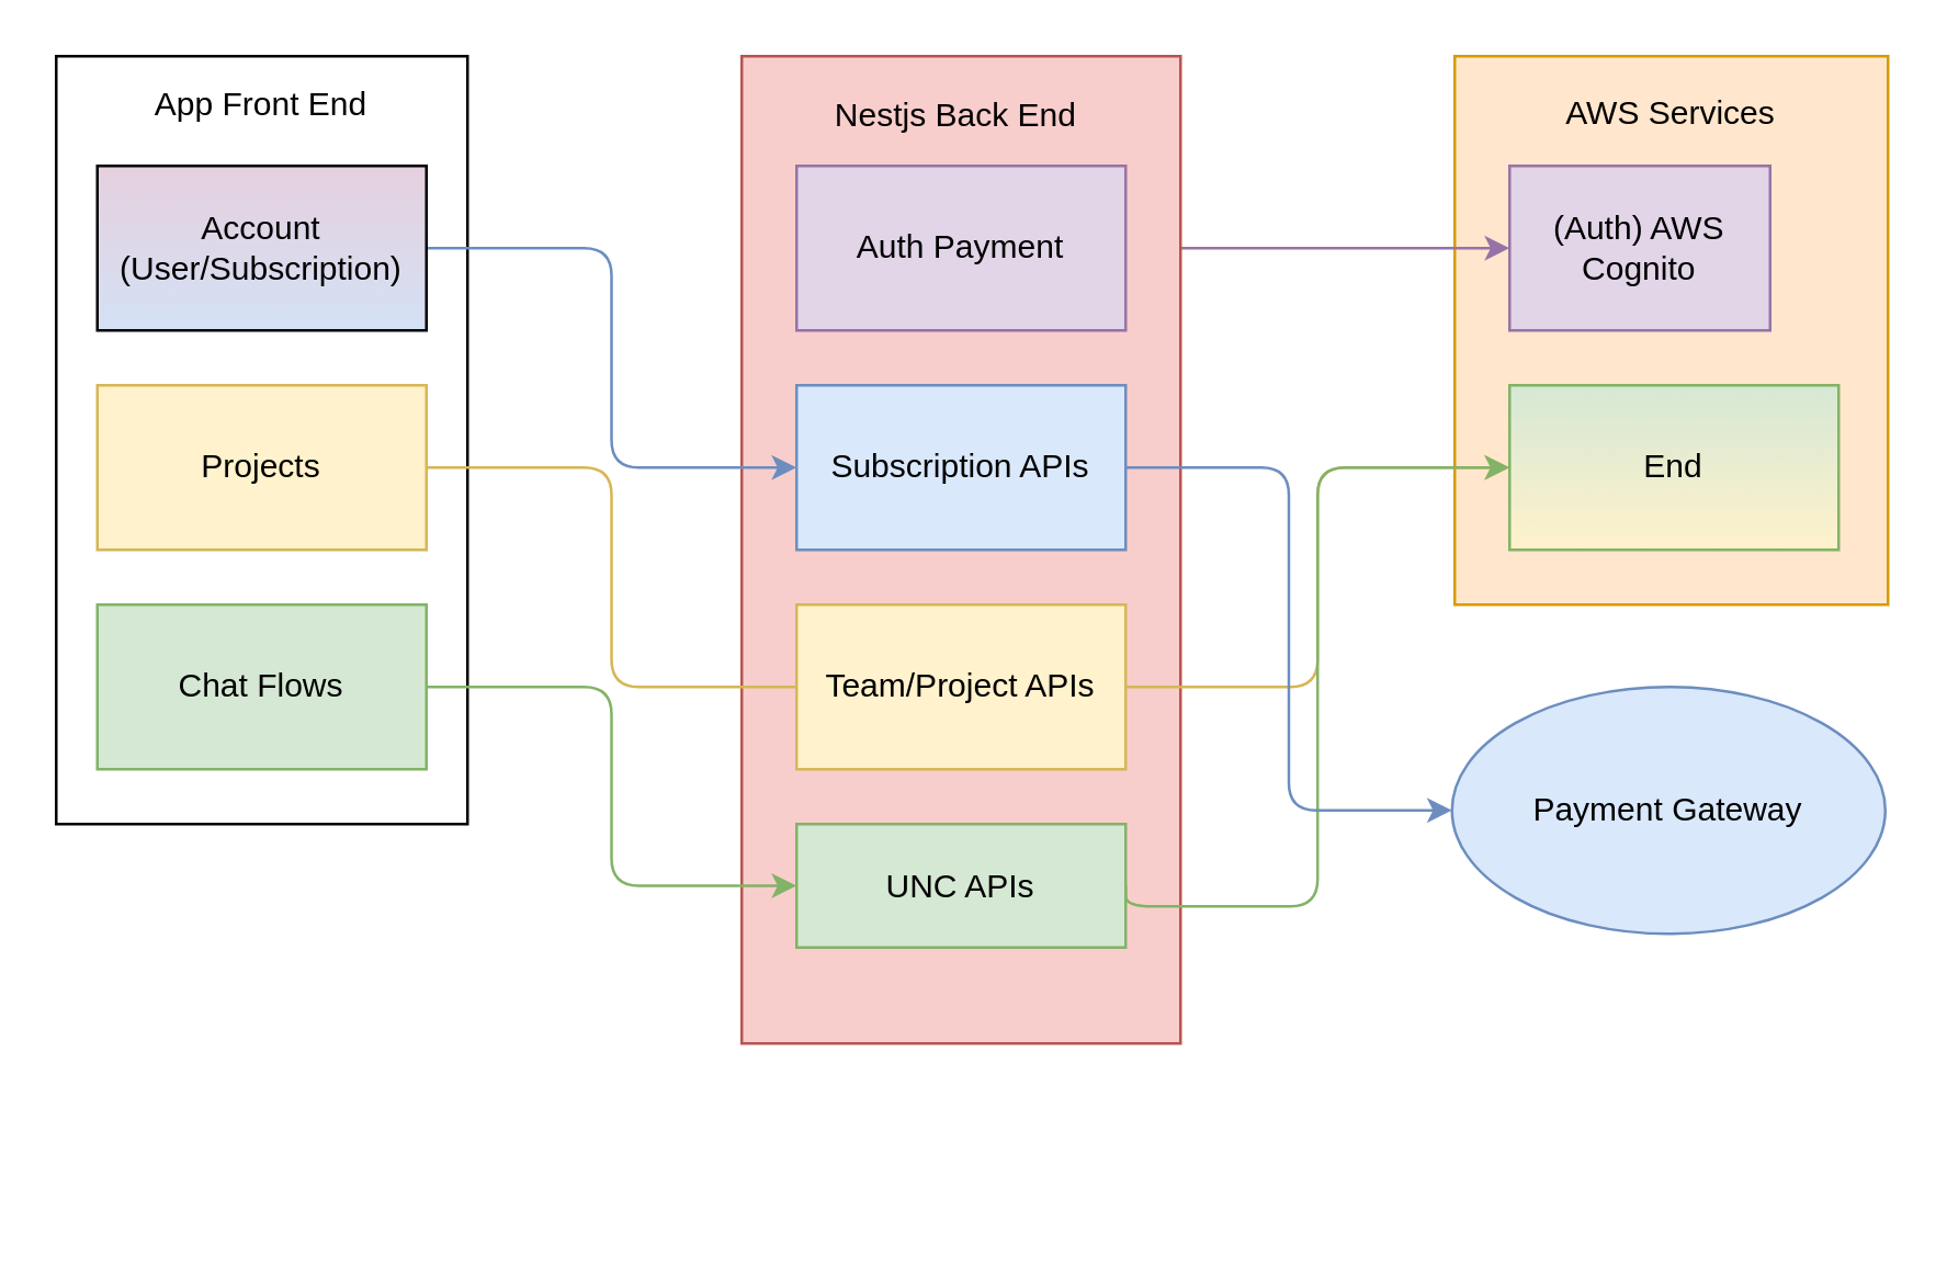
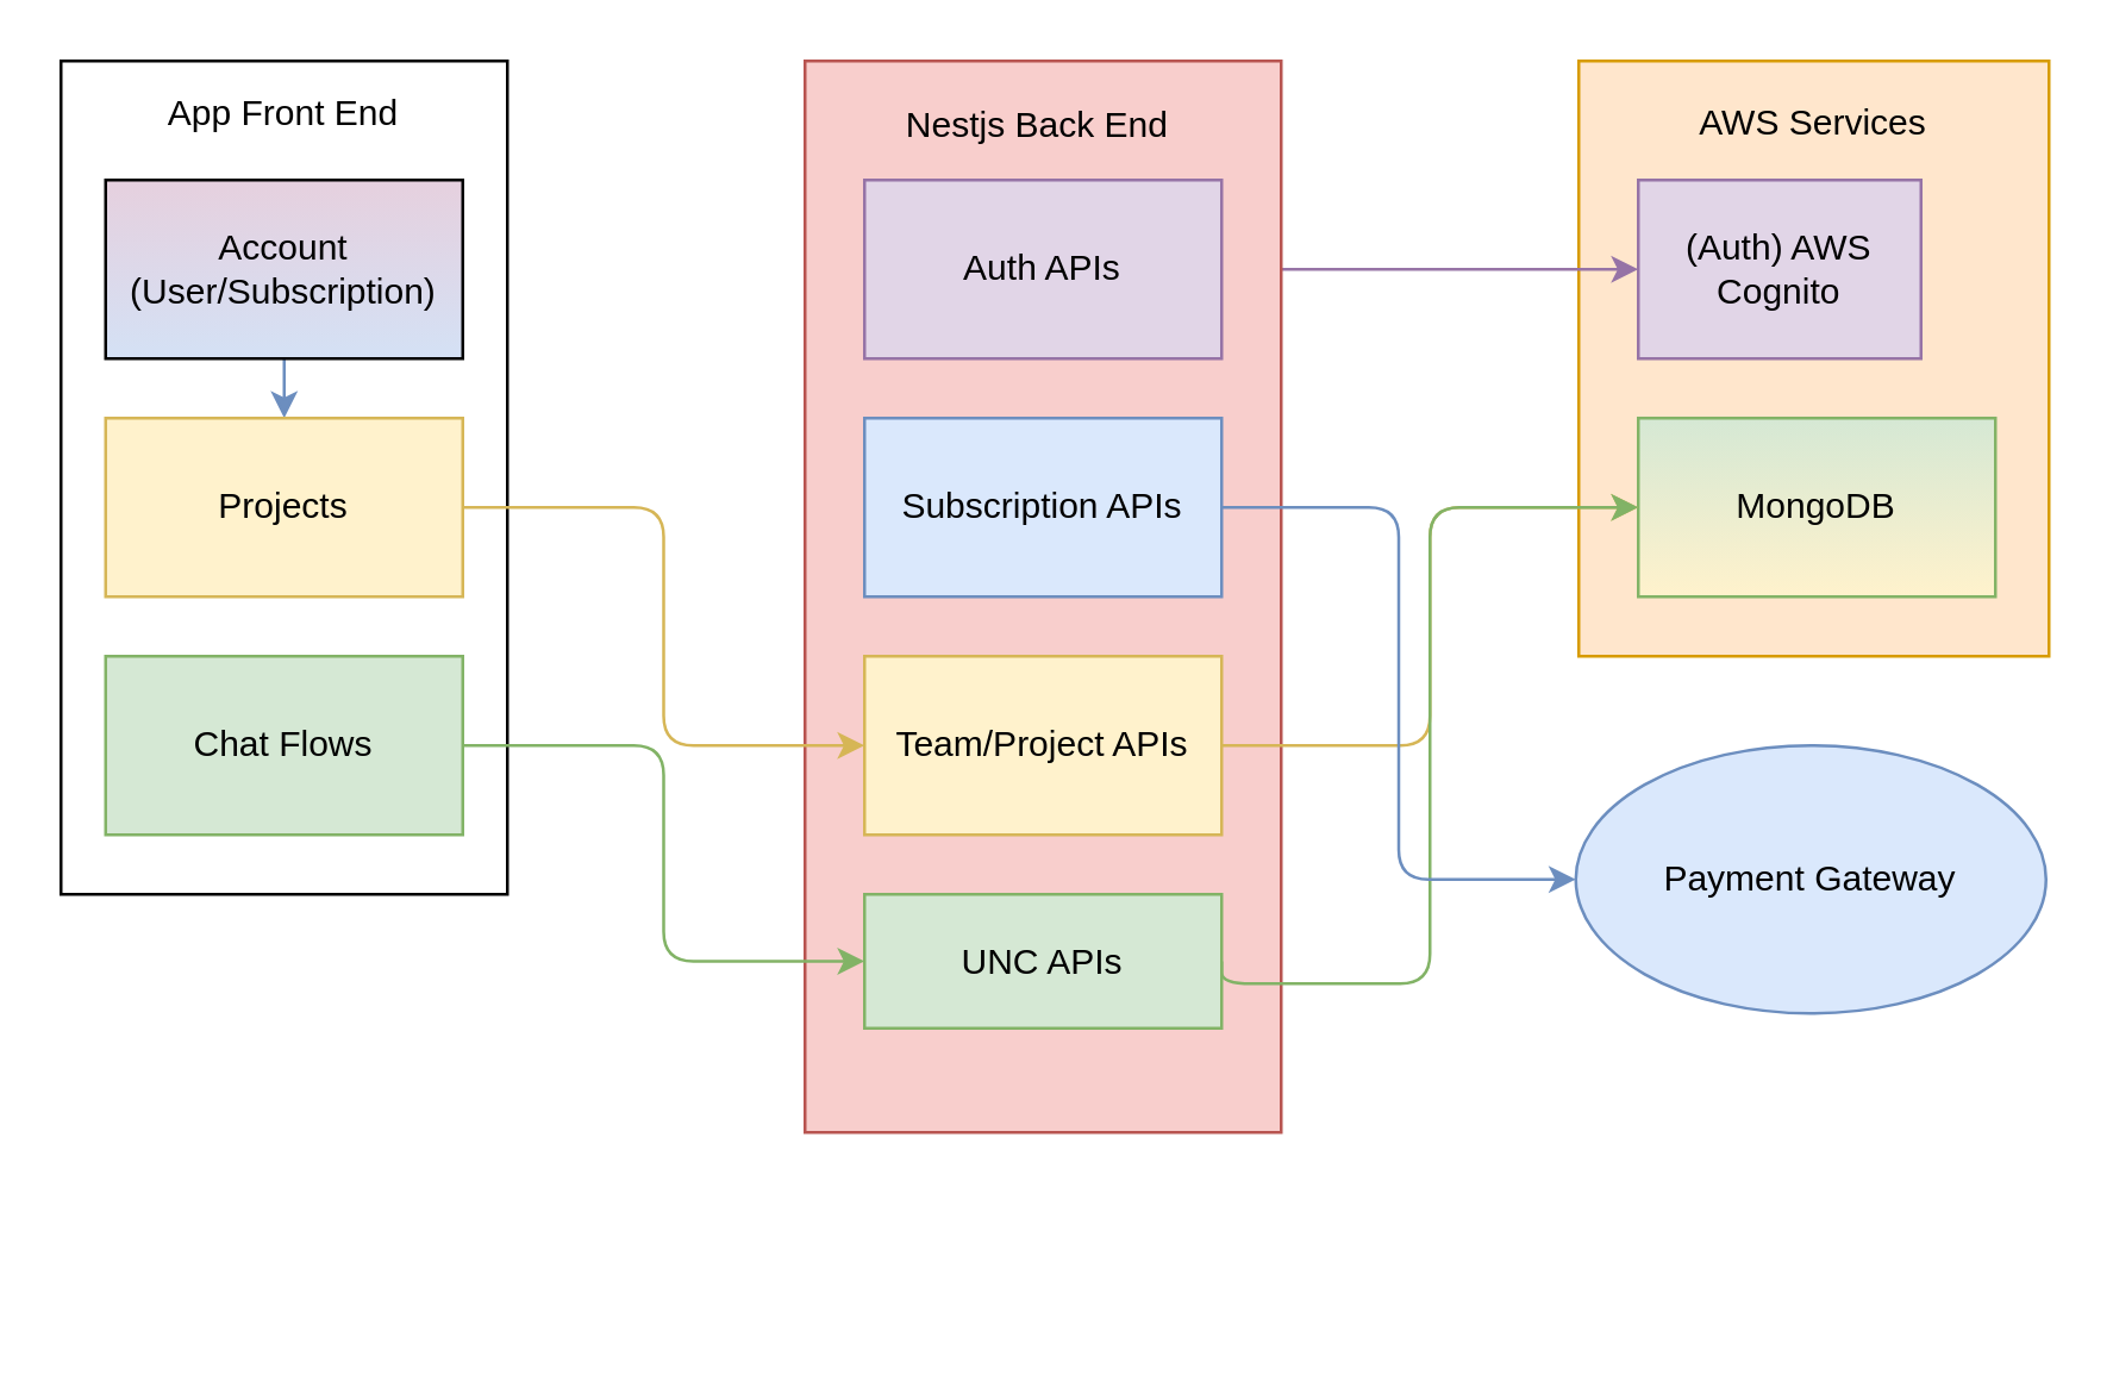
  <mxCell id="0" />
  <mxCell id="1" parent="0" />
  <mxCell id="2" value="AWS Services&lt;br&gt;&lt;br&gt;&lt;br&gt;&lt;br&gt;&lt;br&gt;&lt;br&gt;&lt;br&gt;&lt;br&gt;&lt;br&gt;&lt;br&gt;&lt;br&gt;&lt;br&gt;" style="rounded=0;whiteSpace=wrap;html=1;align=center;fillColor=#ffe6cc;strokeColor=#d79b00;" vertex="1" parent="1"><mxGeometry x="530" y="20" width="158" height="200" as="geometry" /></mxCell>
  <mxCell id="3" value="App Front End&lt;br&gt;&lt;br&gt;&lt;br&gt;&lt;br&gt;&lt;br&gt;&lt;br&gt;&lt;br&gt;&lt;br&gt;&lt;br&gt;&lt;br&gt;&lt;br&gt;&lt;br&gt;&lt;br&gt;&lt;br&gt;&lt;br&gt;&lt;br&gt;&lt;br&gt;&lt;br&gt;" style="rounded=0;whiteSpace=wrap;html=1;" vertex="1" parent="1"><mxGeometry x="20" y="20" width="150" height="280" as="geometry" /></mxCell>
  <mxCell id="4" style="edgeStyle=orthogonalEdgeStyle;rounded=1;orthogonalLoop=1;jettySize=auto;html=1;entryX=0;entryY=0.5;entryDx=0;entryDy=0;exitX=1;exitY=0.5;exitDx=0;exitDy=0;fillColor=#e1d5e7;strokeColor=#9673a6;" edge="1" parent="1" source="8" target="6"><mxGeometry relative="1" as="geometry"><mxPoint x="400" y="90" as="sourcePoint" /></mxGeometry></mxCell>
  <mxCell id="5" value="Nestjs Back End&amp;nbsp;&lt;br&gt;&lt;br&gt;&lt;br&gt;&lt;br&gt;&lt;br&gt;&lt;br&gt;&lt;br&gt;&lt;br&gt;&lt;br&gt;&lt;br&gt;&lt;br&gt;&lt;br&gt;&lt;br&gt;&lt;br&gt;&lt;br&gt;&lt;br&gt;&lt;br&gt;&lt;br&gt;&lt;br&gt;&lt;br&gt;&lt;br&gt;&lt;br&gt;&lt;br&gt;" style="rounded=0;whiteSpace=wrap;html=1;align=center;fillColor=#f8cecc;strokeColor=#b85450;" vertex="1" parent="1"><mxGeometry x="270" y="20" width="160" height="360" as="geometry" /></mxCell>
  <mxCell id="6" value="(Auth) AWS Cognito" style="rounded=0;whiteSpace=wrap;html=1;fillColor=#e1d5e7;strokeColor=#9673a6;" vertex="1" parent="1"><mxGeometry x="550" y="60" width="95" height="60" as="geometry" /></mxCell>
- <mxCell id="7" value="End" style="rounded=0;whiteSpace=wrap;html=1;fillColor=#d5e8d4;strokeColor=#82b366;gradientColor=#FFF2CC;" vertex="1" parent="1"><mxGeometry x="550" y="140" width="120" height="60" as="geometry" /></mxCell>
- <mxCell id="8" value="Auth Payment" style="rounded=0;whiteSpace=wrap;html=1;fillColor=#e1d5e7;strokeColor=#9673a6;" vertex="1" parent="1"><mxGeometry x="290" y="60" width="120" height="60" as="geometry" /></mxCell>
+ <mxCell id="7" value="MongoDB" style="rounded=0;whiteSpace=wrap;html=1;fillColor=#d5e8d4;strokeColor=#82b366;gradientColor=#FFF2CC;" vertex="1" parent="1"><mxGeometry x="550" y="140" width="120" height="60" as="geometry" /></mxCell>
+ <mxCell id="8" value="Auth APIs" style="rounded=0;whiteSpace=wrap;html=1;fillColor=#e1d5e7;strokeColor=#9673a6;" vertex="1" parent="1"><mxGeometry x="290" y="60" width="120" height="60" as="geometry" /></mxCell>
  <mxCell id="9" value="Team/Project APIs" style="rounded=0;whiteSpace=wrap;html=1;fillColor=#fff2cc;strokeColor=#d6b656;" vertex="1" parent="1"><mxGeometry x="290" y="220" width="120" height="60" as="geometry" /></mxCell>
  <mxCell id="10" value="UNC APIs" style="rounded=0;whiteSpace=wrap;html=1;fillColor=#d5e8d4;strokeColor=#82b366;" vertex="1" parent="1"><mxGeometry x="290" y="300" width="120" height="45" as="geometry" /></mxCell>
  <mxCell id="11" style="edgeStyle=orthogonalEdgeStyle;rounded=0;orthogonalLoop=1;jettySize=auto;html=1;exitX=0.5;exitY=1;exitDx=0;exitDy=0;" edge="1" parent="1" source="5" target="5"><mxGeometry relative="1" as="geometry" /></mxCell>
  <mxCell id="12" style="edgeStyle=orthogonalEdgeStyle;rounded=1;orthogonalLoop=1;jettySize=auto;html=1;entryX=0;entryY=0.5;entryDx=0;entryDy=0;exitX=1;exitY=0.5;exitDx=0;exitDy=0;fillColor=#fff2cc;strokeColor=#d6b656;" edge="1" parent="1" source="9" target="7"><mxGeometry relative="1" as="geometry"><mxPoint x="470" y="170" as="sourcePoint" /><mxPoint x="560" y="110" as="targetPoint" /><Array as="points"><mxPoint x="480" y="250" /><mxPoint x="480" y="170" /></Array></mxGeometry></mxCell>
  <mxCell id="13" style="edgeStyle=orthogonalEdgeStyle;rounded=1;orthogonalLoop=1;jettySize=auto;html=1;entryX=0;entryY=0.5;entryDx=0;entryDy=0;exitX=1;exitY=0.5;exitDx=0;exitDy=0;fillColor=#d5e8d4;strokeColor=#82b366;" edge="1" parent="1" source="10" target="7"><mxGeometry relative="1" as="geometry"><mxPoint x="440" y="240" as="sourcePoint" /><mxPoint x="530" y="180" as="targetPoint" /><Array as="points"><mxPoint x="480" y="330" /><mxPoint x="480" y="170" /></Array></mxGeometry></mxCell>
  <mxCell id="14" value="" style="edgeStyle=orthogonalEdgeStyle;rounded=1;orthogonalLoop=1;jettySize=auto;html=1;entryX=0;entryY=0.5;entryDx=0;entryDy=0;exitX=1;exitY=0.5;exitDx=0;exitDy=0;fillColor=#d5e8d4;strokeColor=#82b366;" edge="1" parent="1" source="19" target="10"><mxGeometry relative="1" as="geometry"><mxPoint x="170" y="170" as="sourcePoint" /><mxPoint x="300" y="180" as="targetPoint" /></mxGeometry></mxCell>
- <mxCell id="15" value="" style="edgeStyle=orthogonalEdgeStyle;rounded=1;orthogonalLoop=1;jettySize=auto;html=1;entryX=0;entryY=0.5;entryDx=0;entryDy=0;exitX=1;exitY=0.5;exitDx=0;exitDy=0;fillColor=#fff2cc;strokeColor=#d6b656;endArrow=none;" edge="1" parent="1" source="18" target="9"><mxGeometry relative="1" as="geometry"><mxPoint x="180" y="180" as="sourcePoint" /><mxPoint x="300" y="100" as="targetPoint" /></mxGeometry></mxCell>
- <mxCell id="16" value="" style="edgeStyle=orthogonalEdgeStyle;rounded=1;orthogonalLoop=1;jettySize=auto;html=1;entryX=0;entryY=0.5;entryDx=0;entryDy=0;fillColor=#dae8fc;strokeColor=#6c8ebf;" edge="1" parent="1" source="17" target="21"><mxGeometry relative="1" as="geometry" /></mxCell>
+ <mxCell id="15" value="" style="edgeStyle=orthogonalEdgeStyle;rounded=1;orthogonalLoop=1;jettySize=auto;html=1;entryX=0;entryY=0.5;entryDx=0;entryDy=0;exitX=1;exitY=0.5;exitDx=0;exitDy=0;fillColor=#fff2cc;strokeColor=#d6b656;" edge="1" parent="1" source="18" target="9"><mxGeometry relative="1" as="geometry"><mxPoint x="180" y="180" as="sourcePoint" /><mxPoint x="300" y="100" as="targetPoint" /></mxGeometry></mxCell>
+ <mxCell id="16" value="" style="edgeStyle=orthogonalEdgeStyle;rounded=1;orthogonalLoop=1;jettySize=auto;html=1;fillColor=#dae8fc;strokeColor=#6c8ebf;" edge="1" parent="1" source="17" target="18"><mxGeometry relative="1" as="geometry" /></mxCell>
  <mxCell id="17" value="Account (User/Subscription)" style="rounded=0;whiteSpace=wrap;html=1;gradientColor=#D4E1F5;fillColor=#E6D0DE;" vertex="1" parent="1"><mxGeometry x="35" y="60" width="120" height="60" as="geometry" /></mxCell>
  <mxCell id="18" value="Projects" style="rounded=0;whiteSpace=wrap;html=1;fillColor=#fff2cc;strokeColor=#d6b656;" vertex="1" parent="1"><mxGeometry x="35" y="140" width="120" height="60" as="geometry" /></mxCell>
  <mxCell id="19" value="Chat Flows" style="rounded=0;whiteSpace=wrap;html=1;fillColor=#d5e8d4;strokeColor=#82b366;" vertex="1" parent="1"><mxGeometry x="35" y="220" width="120" height="60" as="geometry" /></mxCell>
  <mxCell id="20" value="" style="edgeStyle=orthogonalEdgeStyle;rounded=1;orthogonalLoop=1;jettySize=auto;html=1;entryX=0;entryY=0.5;entryDx=0;entryDy=0;fillColor=#dae8fc;strokeColor=#6c8ebf;" edge="1" parent="1" source="21" target="23"><mxGeometry relative="1" as="geometry" /></mxCell>
  <mxCell id="21" value="Subscription APIs" style="rounded=0;whiteSpace=wrap;html=1;fillColor=#dae8fc;strokeColor=#6c8ebf;" vertex="1" parent="1"><mxGeometry x="290" y="140" width="120" height="60" as="geometry" /></mxCell>
  <mxCell id="22" style="edgeStyle=orthogonalEdgeStyle;rounded=1;orthogonalLoop=1;jettySize=auto;html=1;exitX=0.5;exitY=1;exitDx=0;exitDy=0;" edge="1" parent="1"><mxGeometry relative="1" as="geometry"><mxPoint x="610" y="440" as="sourcePoint" /><mxPoint x="610" y="440" as="targetPoint" /></mxGeometry></mxCell>
  <mxCell id="23" value="Payment Gateway" style="ellipse;whiteSpace=wrap;html=1;fillColor=#dae8fc;strokeColor=#6c8ebf;" vertex="1" parent="1"><mxGeometry x="529" y="250" width="158" height="90" as="geometry" /></mxCell>
